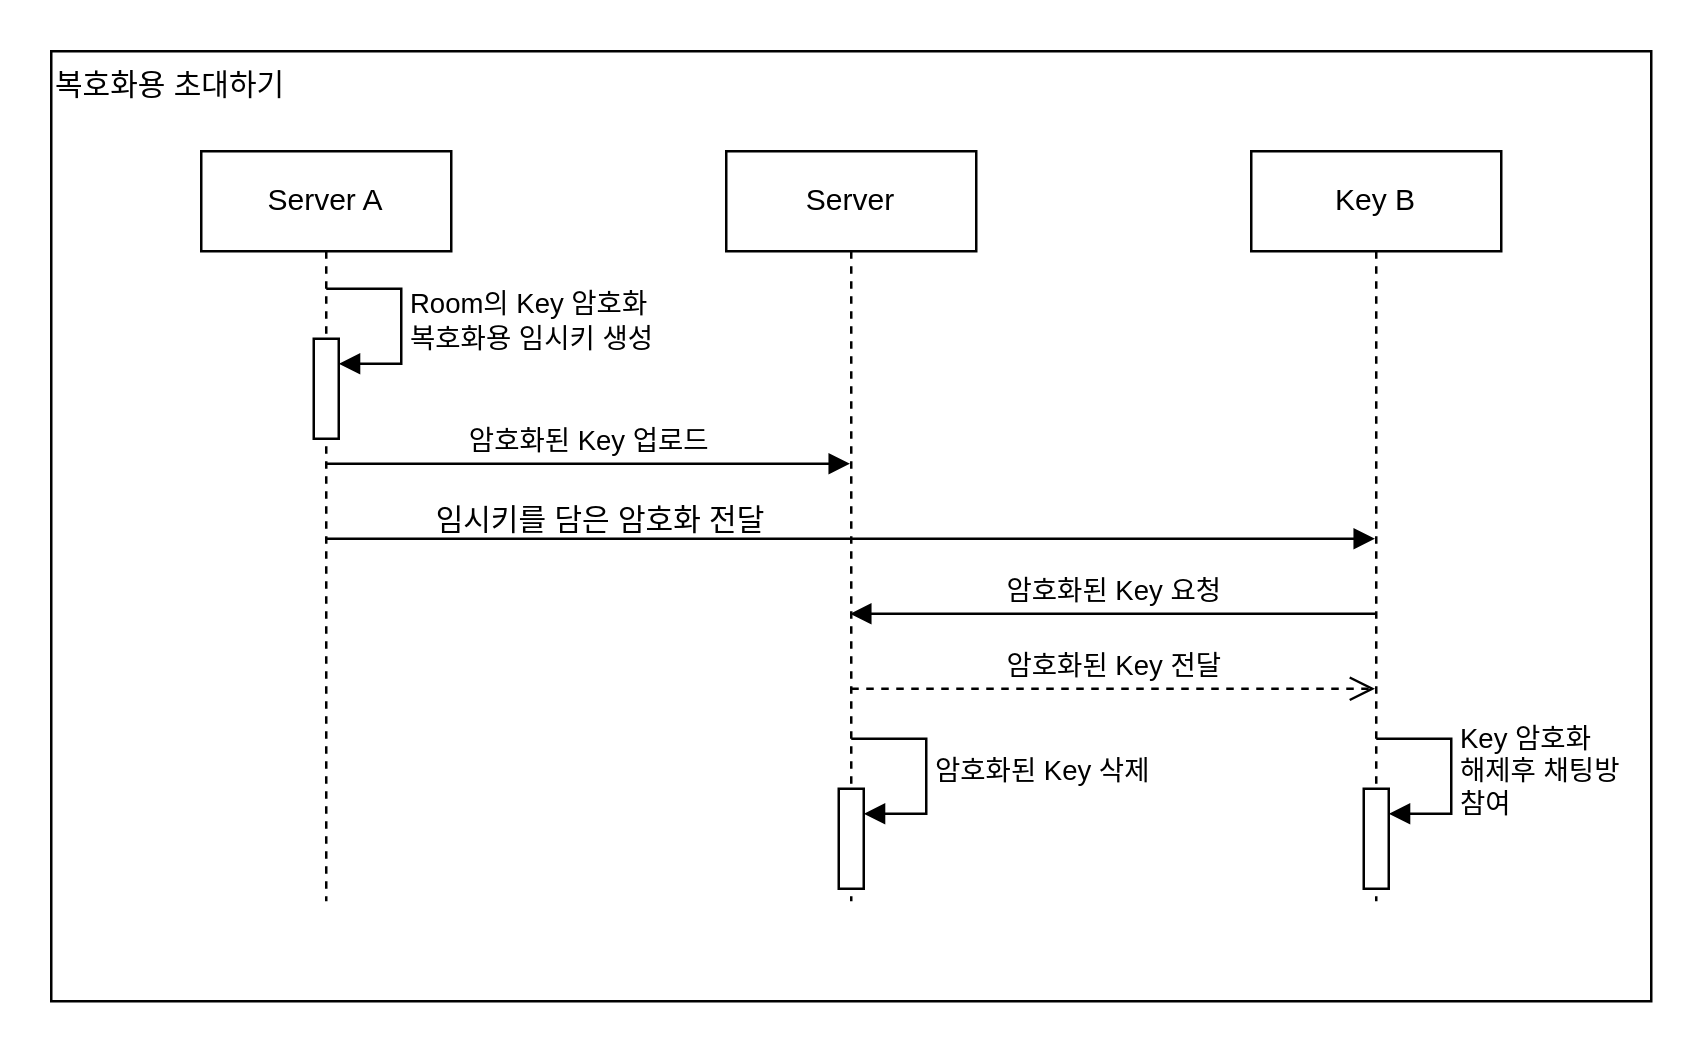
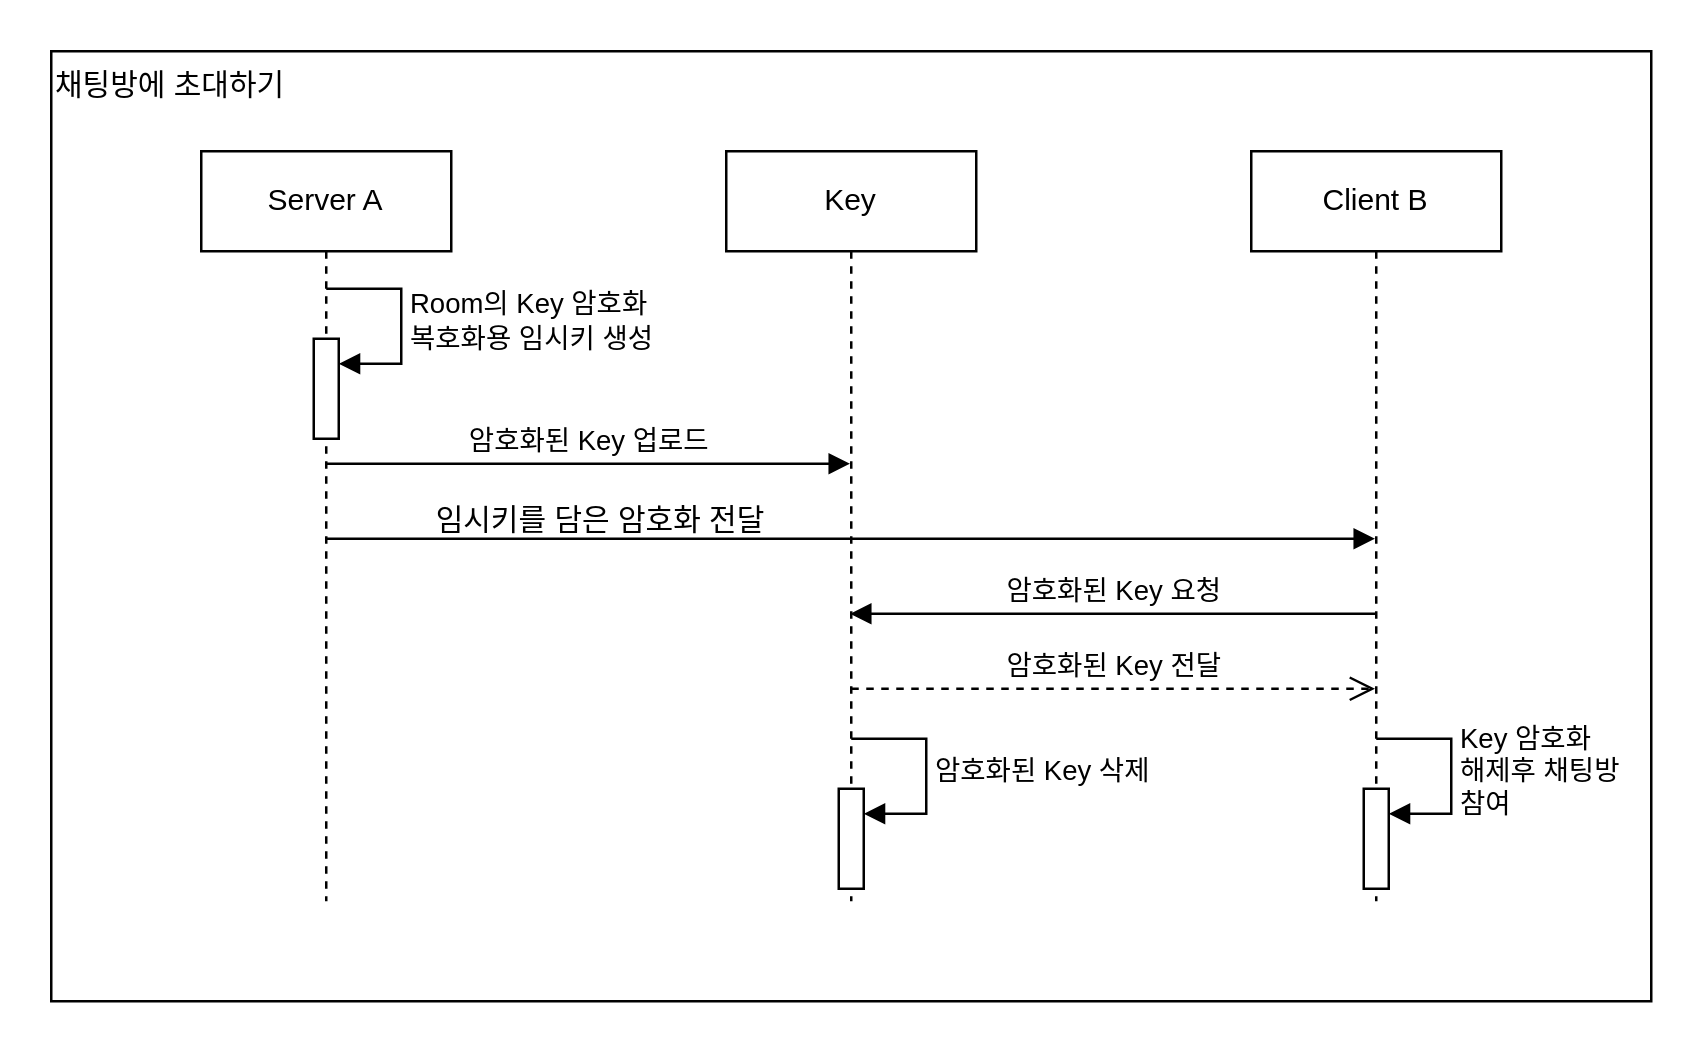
  <mxCell id="0" />
  <mxCell id="1" parent="0" />
- <mxCell id="2" value="복호화용 초대하기" style="rounded=0;whiteSpace=wrap;html=1;labelPosition=center;verticalLabelPosition=middle;align=left;verticalAlign=top;" vertex="1" parent="1"><mxGeometry x="20" y="20" width="640" height="380" as="geometry" /></mxCell>
+ <mxCell id="2" value="채팅방에 초대하기" style="rounded=0;whiteSpace=wrap;html=1;labelPosition=center;verticalLabelPosition=middle;align=left;verticalAlign=top;" vertex="1" parent="1"><mxGeometry x="20" y="20" width="640" height="380" as="geometry" /></mxCell>
  <mxCell id="3" value="Server A" style="shape=umlLifeline;perimeter=lifelinePerimeter;whiteSpace=wrap;html=1;container=1;dropTarget=0;collapsible=0;recursiveResize=0;outlineConnect=0;portConstraint=eastwest;newEdgeStyle={&quot;curved&quot;:0,&quot;rounded&quot;:0};" vertex="1" parent="1"><mxGeometry x="80" y="60" width="100" height="300" as="geometry" /></mxCell>
  <mxCell id="4" value="" style="html=1;points=[[0,0,0,0,5],[0,1,0,0,-5],[1,0,0,0,5],[1,1,0,0,-5]];perimeter=orthogonalPerimeter;outlineConnect=0;targetShapes=umlLifeline;portConstraint=eastwest;newEdgeStyle={&quot;curved&quot;:0,&quot;rounded&quot;:0};" vertex="1" parent="3"><mxGeometry x="45" y="75" width="10" height="40" as="geometry" /></mxCell>
  <mxCell id="5" value="Room의 Key 암호화&lt;div&gt;복호화용 임시키 생성&lt;/div&gt;" style="html=1;align=left;spacingLeft=2;endArrow=block;rounded=0;edgeStyle=orthogonalEdgeStyle;curved=0;rounded=0;" edge="1" target="4" parent="3"><mxGeometry relative="1" as="geometry"><mxPoint x="50" y="55" as="sourcePoint" /><Array as="points"><mxPoint x="80" y="85" /></Array></mxGeometry></mxCell>
- <mxCell id="6" value="Server" style="shape=umlLifeline;perimeter=lifelinePerimeter;whiteSpace=wrap;html=1;container=1;dropTarget=0;collapsible=0;recursiveResize=0;outlineConnect=0;portConstraint=eastwest;newEdgeStyle={&quot;curved&quot;:0,&quot;rounded&quot;:0};" vertex="1" parent="1"><mxGeometry x="290" y="60" width="100" height="300" as="geometry" /></mxCell>
+ <mxCell id="6" value="Key" style="shape=umlLifeline;perimeter=lifelinePerimeter;whiteSpace=wrap;html=1;container=1;dropTarget=0;collapsible=0;recursiveResize=0;outlineConnect=0;portConstraint=eastwest;newEdgeStyle={&quot;curved&quot;:0,&quot;rounded&quot;:0};" vertex="1" parent="1"><mxGeometry x="290" y="60" width="100" height="300" as="geometry" /></mxCell>
  <mxCell id="7" value="" style="html=1;points=[[0,0,0,0,5],[0,1,0,0,-5],[1,0,0,0,5],[1,1,0,0,-5]];perimeter=orthogonalPerimeter;outlineConnect=0;targetShapes=umlLifeline;portConstraint=eastwest;newEdgeStyle={&quot;curved&quot;:0,&quot;rounded&quot;:0};" vertex="1" parent="6"><mxGeometry x="45" y="255" width="10" height="40" as="geometry" /></mxCell>
  <mxCell id="8" value="암호화된 Key 삭제" style="html=1;align=left;spacingLeft=2;endArrow=block;rounded=0;edgeStyle=orthogonalEdgeStyle;curved=0;rounded=0;" edge="1" target="7" parent="6"><mxGeometry relative="1" as="geometry"><mxPoint x="50" y="235" as="sourcePoint" /><Array as="points"><mxPoint x="80" y="265" /></Array></mxGeometry></mxCell>
- <mxCell id="9" value="Key B" style="shape=umlLifeline;perimeter=lifelinePerimeter;whiteSpace=wrap;html=1;container=1;dropTarget=0;collapsible=0;recursiveResize=0;outlineConnect=0;portConstraint=eastwest;newEdgeStyle={&quot;curved&quot;:0,&quot;rounded&quot;:0};" vertex="1" parent="1"><mxGeometry x="500" y="60" width="100" height="300" as="geometry" /></mxCell>
+ <mxCell id="9" value="Client B" style="shape=umlLifeline;perimeter=lifelinePerimeter;whiteSpace=wrap;html=1;container=1;dropTarget=0;collapsible=0;recursiveResize=0;outlineConnect=0;portConstraint=eastwest;newEdgeStyle={&quot;curved&quot;:0,&quot;rounded&quot;:0};" vertex="1" parent="1"><mxGeometry x="500" y="60" width="100" height="300" as="geometry" /></mxCell>
  <mxCell id="10" value="" style="html=1;points=[[0,0,0,0,5],[0,1,0,0,-5],[1,0,0,0,5],[1,1,0,0,-5]];perimeter=orthogonalPerimeter;outlineConnect=0;targetShapes=umlLifeline;portConstraint=eastwest;newEdgeStyle={&quot;curved&quot;:0,&quot;rounded&quot;:0};" vertex="1" parent="9"><mxGeometry x="45" y="255" width="10" height="40" as="geometry" /></mxCell>
  <mxCell id="11" value="Key 암호화&lt;div&gt;해제후 채팅방&lt;/div&gt;&lt;div&gt;참여&lt;/div&gt;" style="html=1;align=left;spacingLeft=2;endArrow=block;rounded=0;edgeStyle=orthogonalEdgeStyle;curved=0;rounded=0;" edge="1" target="10" parent="9"><mxGeometry relative="1" as="geometry"><mxPoint x="50" y="235" as="sourcePoint" /><Array as="points"><mxPoint x="80" y="265" /></Array></mxGeometry></mxCell>
  <mxCell id="12" value="암호화된 Key 업로드" style="html=1;verticalAlign=bottom;endArrow=block;curved=0;rounded=0;" edge="1" parent="1" target="6"><mxGeometry width="80" relative="1" as="geometry"><mxPoint x="130" y="185" as="sourcePoint" /><mxPoint x="210" y="185" as="targetPoint" /></mxGeometry></mxCell>
  <mxCell id="13" value="" style="html=1;verticalAlign=bottom;endArrow=block;curved=0;rounded=0;align=right;labelPosition=left;verticalLabelPosition=top;labelBackgroundColor=none;" edge="1" parent="1" target="9"><mxGeometry width="80" relative="1" as="geometry"><mxPoint x="130" y="215" as="sourcePoint" /><mxPoint x="210" y="215" as="targetPoint" /></mxGeometry></mxCell>
  <mxCell id="14" value="임시키를 담은 암호화 전달" style="text;html=1;align=center;verticalAlign=middle;whiteSpace=wrap;rounded=0;" vertex="1" parent="1"><mxGeometry x="160" y="195" width="160" height="25" as="geometry" /></mxCell>
  <mxCell id="15" value="암호화된 Key 요청" style="html=1;verticalAlign=bottom;endArrow=block;curved=0;rounded=0;" edge="1" parent="1" target="6"><mxGeometry width="80" relative="1" as="geometry"><mxPoint x="550" y="245" as="sourcePoint" /><mxPoint x="630" y="245" as="targetPoint" /></mxGeometry></mxCell>
  <mxCell id="16" value="암호화된 Key 전달" style="html=1;verticalAlign=bottom;endArrow=open;dashed=1;endSize=8;curved=0;rounded=0;" edge="1" parent="1" target="9"><mxGeometry relative="1" as="geometry"><mxPoint x="340" y="275" as="sourcePoint" /><mxPoint x="260" y="275" as="targetPoint" /></mxGeometry></mxCell>
